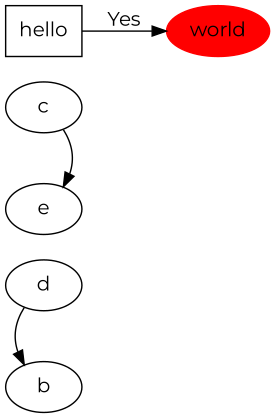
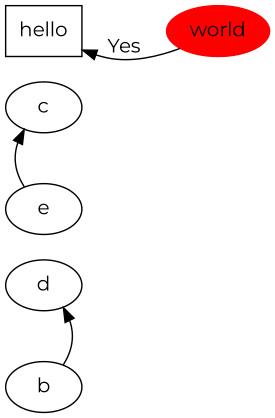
  digraph {
    fontname=Montserrat
    rankdir=LR
    node [fontname=Montserrat]
    edge [fontname=Montserrat]
    b
    d
    e
    c
    hello [shape=box]
    world [color="1,1,1" style=filled]
    subgraph sub_1 {
      rank=same
      b
      d
    }
    subgraph sub_2 {
      d
      e
    }
    subgraph sub_3 {
      rank=same
      e
      c
    }
-   d -> b
-   c -> e
-   hello -> world [label=Yes]
+   b -> d
+   e -> c
+   world -> hello [label=Yes]
  }
